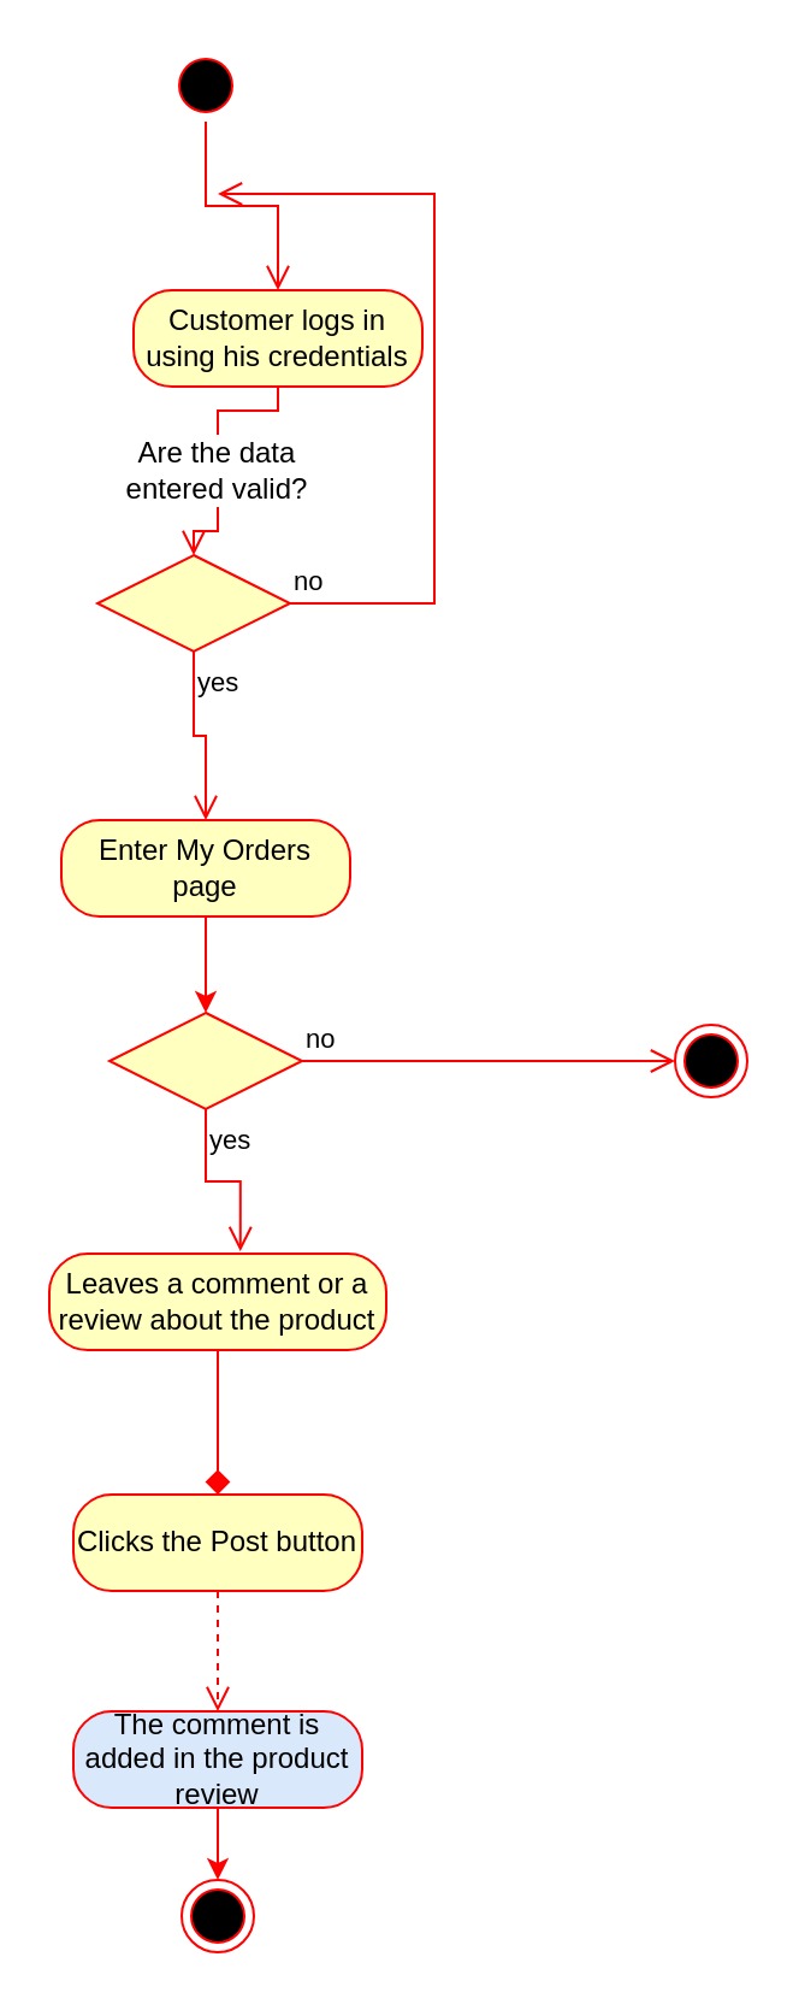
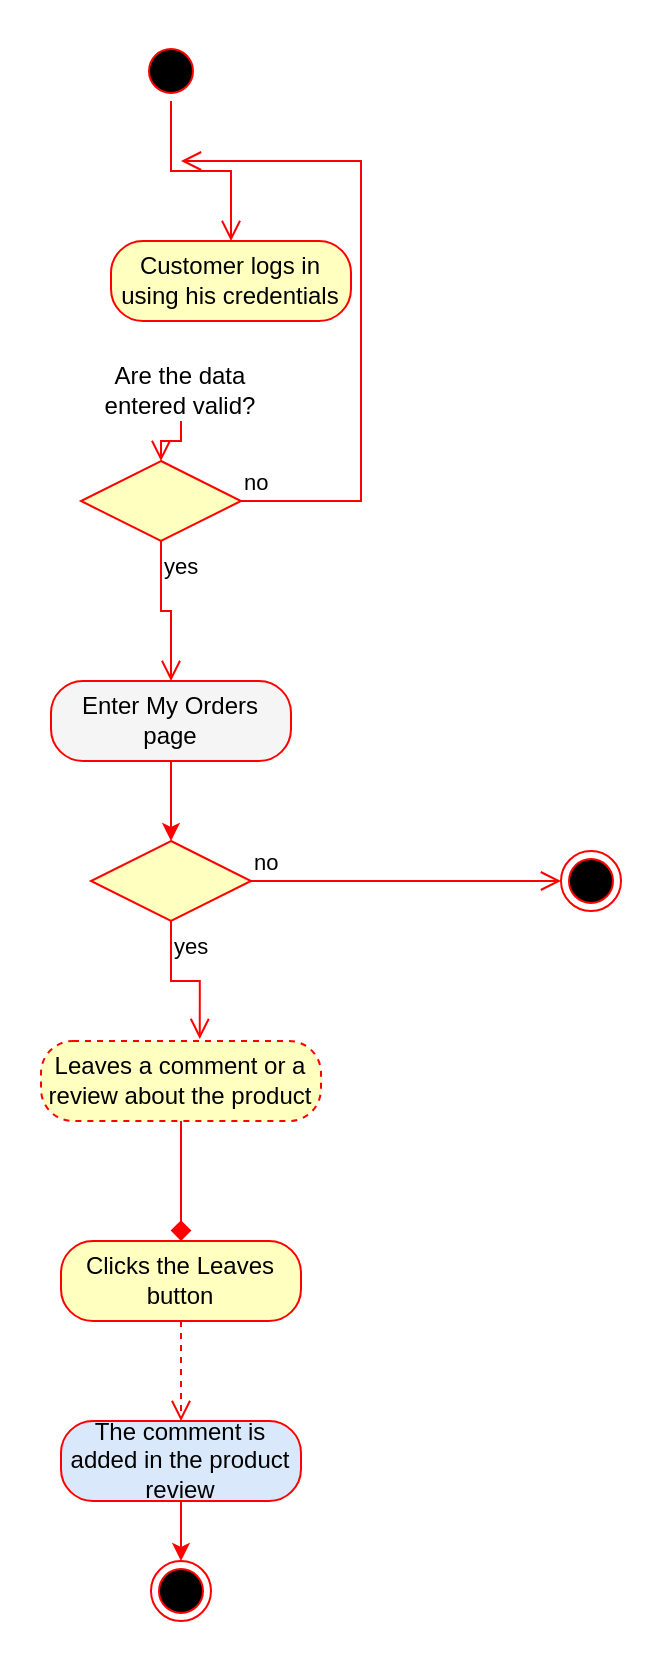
  <mxCell id="0" />
  <mxCell id="1" parent="0" />
  <mxCell id="2" value="" style="ellipse;html=1;shape=startState;fillColor=#000000;strokeColor=#ff0000;" vertex="1" parent="1"><mxGeometry x="70" y="20" width="30" height="30" as="geometry" /></mxCell>
  <mxCell id="3" value="" style="edgeStyle=orthogonalEdgeStyle;html=1;verticalAlign=bottom;endArrow=open;endSize=8;strokeColor=#ff0000;rounded=0;entryX=0.5;entryY=0;entryDx=0;entryDy=0;" edge="1" source="2" parent="1" target="4"><mxGeometry relative="1" as="geometry"><mxPoint x="85" y="110" as="targetPoint" /></mxGeometry></mxCell>
  <mxCell id="4" value="Customer logs in using his credentials" style="rounded=1;whiteSpace=wrap;html=1;arcSize=40;fontColor=#000000;fillColor=#ffffc0;strokeColor=#ff0000;" vertex="1" parent="1"><mxGeometry x="55" y="120" width="120" height="40" as="geometry" /></mxCell>
  <mxCell id="5" value="" style="edgeStyle=orthogonalEdgeStyle;html=1;verticalAlign=bottom;endArrow=open;endSize=8;strokeColor=#ff0000;rounded=0;entryX=0.5;entryY=0;entryDx=0;entryDy=0;startArrow=none;" edge="1" source="9" parent="1" target="6"><mxGeometry relative="1" as="geometry"><mxPoint x="85" y="220" as="targetPoint" /></mxGeometry></mxCell>
  <mxCell id="6" value="" style="rhombus;whiteSpace=wrap;html=1;fillColor=#ffffc0;strokeColor=#ff0000;" vertex="1" parent="1"><mxGeometry x="40" y="230" width="80" height="40" as="geometry" /></mxCell>
  <mxCell id="7" value="no" style="edgeStyle=orthogonalEdgeStyle;html=1;align=left;verticalAlign=bottom;endArrow=open;endSize=8;strokeColor=#ff0000;rounded=0;" edge="1" source="6" parent="1"><mxGeometry x="-1" relative="1" as="geometry"><mxPoint x="90" y="80" as="targetPoint" /><Array as="points"><mxPoint x="180" y="250" /></Array></mxGeometry></mxCell>
  <mxCell id="8" value="yes" style="edgeStyle=orthogonalEdgeStyle;html=1;align=left;verticalAlign=top;endArrow=open;endSize=8;strokeColor=#ff0000;rounded=0;entryX=0.5;entryY=0;entryDx=0;entryDy=0;" edge="1" source="6" parent="1" target="12"><mxGeometry x="-1" relative="1" as="geometry"><mxPoint x="80" y="330" as="targetPoint" /></mxGeometry></mxCell>
  <mxCell id="9" value="Are the data entered valid?" style="text;html=1;strokeColor=none;fillColor=none;align=center;verticalAlign=middle;whiteSpace=wrap;rounded=0;" vertex="1" parent="1"><mxGeometry x="40" y="180" width="100" height="30" as="geometry" /></mxCell>
- <mxCell id="10" value="" style="edgeStyle=orthogonalEdgeStyle;html=1;verticalAlign=bottom;endArrow=none;endSize=8;strokeColor=#ff0000;rounded=0;entryX=0.5;entryY=0;entryDx=0;entryDy=0;" edge="1" parent="1" source="4" target="9"><mxGeometry relative="1" as="geometry"><mxPoint x="80" y="230" as="targetPoint" /><mxPoint x="85" y="160" as="sourcePoint" /></mxGeometry></mxCell>
  <mxCell id="11" style="edgeStyle=orthogonalEdgeStyle;rounded=0;orthogonalLoop=1;jettySize=auto;html=1;exitX=0.5;exitY=1;exitDx=0;exitDy=0;entryX=0.5;entryY=0;entryDx=0;entryDy=0;strokeColor=#FF0000;" edge="1" parent="1" source="12" target="13"><mxGeometry relative="1" as="geometry" /></mxCell>
- <mxCell id="12" value="Enter My Orders page" style="rounded=1;whiteSpace=wrap;html=1;arcSize=40;fontColor=#000000;fillColor=#ffffc0;strokeColor=#ff0000;" vertex="1" parent="1"><mxGeometry x="25" y="340" width="120" height="40" as="geometry" /></mxCell>
+ <mxCell id="12" value="Enter My Orders page" style="rounded=1;whiteSpace=wrap;html=1;arcSize=40;fontColor=#000000;fillColor=#f5f5f5;strokeColor=#ff0000;" vertex="1" parent="1"><mxGeometry x="25" y="340" width="120" height="40" as="geometry" /></mxCell>
  <mxCell id="13" value="" style="rhombus;whiteSpace=wrap;html=1;fillColor=#ffffc0;strokeColor=#ff0000;" vertex="1" parent="1"><mxGeometry x="45" y="420" width="80" height="40" as="geometry" /></mxCell>
  <mxCell id="14" value="no" style="edgeStyle=orthogonalEdgeStyle;html=1;align=left;verticalAlign=bottom;endArrow=open;endSize=8;strokeColor=#ff0000;rounded=0;entryX=0;entryY=0.5;entryDx=0;entryDy=0;" edge="1" source="13" parent="1" target="16"><mxGeometry x="-1" relative="1" as="geometry"><mxPoint x="230" y="430" as="targetPoint" /></mxGeometry></mxCell>
  <mxCell id="15" value="yes" style="edgeStyle=orthogonalEdgeStyle;html=1;align=left;verticalAlign=top;endArrow=open;endSize=8;strokeColor=#ff0000;rounded=0;entryX=0.567;entryY=-0.025;entryDx=0;entryDy=0;entryPerimeter=0;" edge="1" source="13" parent="1" target="17"><mxGeometry x="-1" relative="1" as="geometry"><mxPoint x="90" y="510" as="targetPoint" /></mxGeometry></mxCell>
  <mxCell id="16" value="" style="ellipse;html=1;shape=endState;fillColor=#000000;strokeColor=#ff0000;" vertex="1" parent="1"><mxGeometry x="280" y="425" width="30" height="30" as="geometry" /></mxCell>
- <mxCell id="17" value="Leaves a comment or a review about the product" style="rounded=1;whiteSpace=wrap;html=1;arcSize=40;fontColor=#000000;fillColor=#ffffc0;strokeColor=#ff0000;" vertex="1" parent="1"><mxGeometry x="20" y="520" width="140" height="40" as="geometry" /></mxCell>
+ <mxCell id="17" value="Leaves a comment or a review about the product" style="rounded=1;whiteSpace=wrap;html=1;arcSize=40;fontColor=#000000;fillColor=#ffffc0;strokeColor=#ff0000;dashed=1;" vertex="1" parent="1"><mxGeometry x="20" y="520" width="140" height="40" as="geometry" /></mxCell>
  <mxCell id="18" value="" style="edgeStyle=orthogonalEdgeStyle;html=1;verticalAlign=bottom;endArrow=diamond;endSize=8;strokeColor=#ff0000;rounded=0;entryX=0.5;entryY=0;entryDx=0;entryDy=0;" edge="1" source="17" parent="1" target="19"><mxGeometry relative="1" as="geometry"><mxPoint x="90" y="610" as="targetPoint" /></mxGeometry></mxCell>
- <mxCell id="19" value="Clicks the Post button" style="rounded=1;whiteSpace=wrap;html=1;arcSize=40;fontColor=#000000;fillColor=#ffffc0;strokeColor=#ff0000;" vertex="1" parent="1"><mxGeometry x="30" y="620" width="120" height="40" as="geometry" /></mxCell>
+ <mxCell id="19" value="Clicks the Leaves button" style="rounded=1;whiteSpace=wrap;html=1;arcSize=40;fontColor=#000000;fillColor=#ffffc0;strokeColor=#ff0000;" vertex="1" parent="1"><mxGeometry x="30" y="620" width="120" height="40" as="geometry" /></mxCell>
  <mxCell id="20" value="" style="edgeStyle=orthogonalEdgeStyle;html=1;verticalAlign=bottom;endArrow=open;endSize=8;strokeColor=#ff0000;rounded=0;entryX=0.5;entryY=0;entryDx=0;entryDy=0;dashed=1;" edge="1" source="19" parent="1" target="22"><mxGeometry relative="1" as="geometry"><mxPoint x="90" y="700" as="targetPoint" /></mxGeometry></mxCell>
  <mxCell id="21" style="edgeStyle=orthogonalEdgeStyle;rounded=0;orthogonalLoop=1;jettySize=auto;html=1;exitX=0.5;exitY=1;exitDx=0;exitDy=0;entryX=0.5;entryY=0;entryDx=0;entryDy=0;strokeColor=#FF0000;" edge="1" parent="1" source="22" target="23"><mxGeometry relative="1" as="geometry" /></mxCell>
  <mxCell id="22" value="The comment is added in the product review" style="rounded=1;whiteSpace=wrap;html=1;arcSize=40;fontColor=#000000;fillColor=#dae8fc;strokeColor=#ff0000;" vertex="1" parent="1"><mxGeometry x="30" y="710" width="120" height="40" as="geometry" /></mxCell>
  <mxCell id="23" value="" style="ellipse;html=1;shape=endState;fillColor=#000000;strokeColor=#ff0000;" vertex="1" parent="1"><mxGeometry x="75" y="780" width="30" height="30" as="geometry" /></mxCell>
